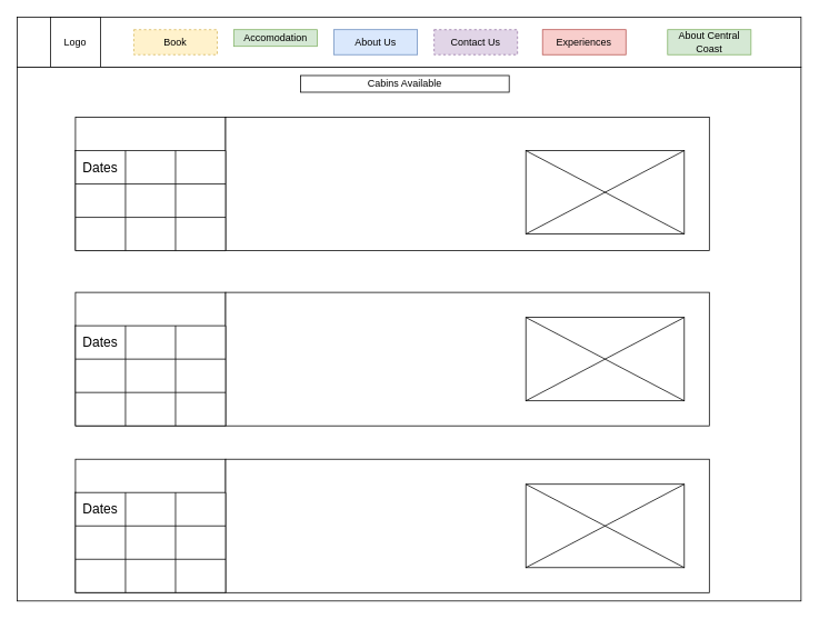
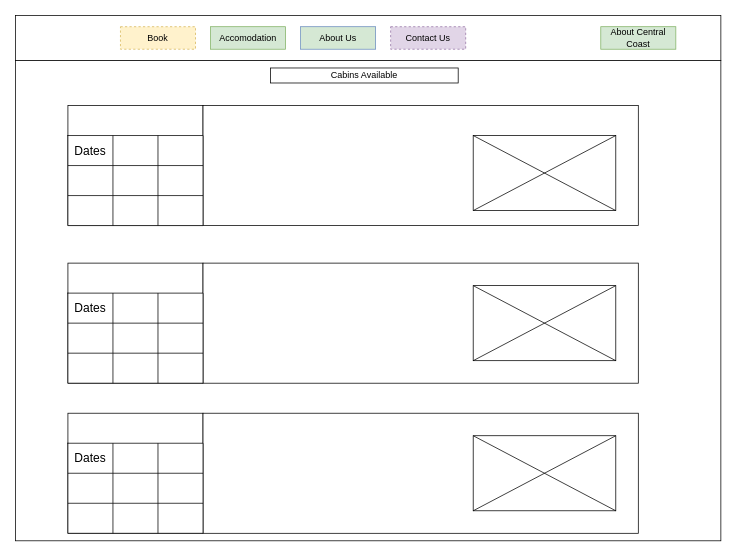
  <mxCell id="0" />
  <mxCell id="1" parent="0" />
  <mxCell id="2" value="" style="rounded=0;whiteSpace=wrap;html=1;" vertex="1" parent="1"><mxGeometry x="20" y="20" width="940" height="60" as="geometry" /></mxCell>
- <mxCell id="3" value="Logo" style="whiteSpace=wrap;html=1;aspect=fixed;" vertex="1" parent="1"><mxGeometry x="60" y="20" width="60" height="60" as="geometry" /></mxCell>
- <mxCell id="4" value="About Us" style="rounded=0;whiteSpace=wrap;html=1;fillColor=#dae8fc;strokeColor=#6c8ebf;" vertex="1" parent="1"><mxGeometry x="400" y="35" width="100" height="30" as="geometry" /></mxCell>
+ <mxCell id="4" value="About Us" style="rounded=0;whiteSpace=wrap;html=1;fillColor=#d5e8d4;strokeColor=#6c8ebf;" vertex="1" parent="1"><mxGeometry x="400" y="35" width="100" height="30" as="geometry" /></mxCell>
  <mxCell id="5" value="Book" style="rounded=0;whiteSpace=wrap;html=1;fillColor=#fff2cc;strokeColor=#d6b656;dashed=1;" vertex="1" parent="1"><mxGeometry x="160" y="35" width="100" height="30" as="geometry" /></mxCell>
- <mxCell id="6" value="Experiences" style="rounded=0;whiteSpace=wrap;html=1;fillColor=#f8cecc;strokeColor=#b85450;" vertex="1" parent="1"><mxGeometry x="650" y="35" width="100" height="30" as="geometry" /></mxCell>
  <mxCell id="7" value="About Central Coast" style="rounded=0;whiteSpace=wrap;html=1;fillColor=#d5e8d4;strokeColor=#82b366;" vertex="1" parent="1"><mxGeometry x="800" y="35" width="100" height="30" as="geometry" /></mxCell>
- <mxCell id="8" value="Accomodation" style="rounded=0;whiteSpace=wrap;html=1;fillColor=#d5e8d4;strokeColor=#82b366;" vertex="1" parent="1"><mxGeometry x="280" y="35" width="100" height="20" as="geometry" /></mxCell>
+ <mxCell id="8" value="Accomodation" style="rounded=0;whiteSpace=wrap;html=1;fillColor=#d5e8d4;strokeColor=#82b366;" vertex="1" parent="1"><mxGeometry x="280" y="35" width="100" height="30" as="geometry" /></mxCell>
  <mxCell id="9" value="Contact Us" style="rounded=0;whiteSpace=wrap;html=1;fillColor=#e1d5e7;strokeColor=#9673a6;dashed=1;" vertex="1" parent="1"><mxGeometry x="520" y="35" width="100" height="30" as="geometry" /></mxCell>
  <mxCell id="10" value="Scenic Image&lt;br&gt;&lt;br&gt;&lt;br&gt;&lt;br&gt;&lt;br&gt;&lt;br&gt;" style="rounded=0;whiteSpace=wrap;html=1;" vertex="1" parent="1"><mxGeometry x="20" y="80" width="940" height="640" as="geometry" /></mxCell>
  <mxCell id="11" value="Dates" style="rounded=0;whiteSpace=wrap;html=1;" vertex="1" parent="1"><mxGeometry x="90" y="140" width="180" height="160" as="geometry" /></mxCell>
  <mxCell id="12" value="" style="rounded=0;whiteSpace=wrap;html=1;" vertex="1" parent="1"><mxGeometry x="270" y="140" width="580" height="160" as="geometry" /></mxCell>
  <mxCell id="13" value="" style="rounded=0;whiteSpace=wrap;html=1;" vertex="1" parent="1"><mxGeometry x="90" y="350" width="180" height="160" as="geometry" /></mxCell>
  <mxCell id="14" value="" style="rounded=0;whiteSpace=wrap;html=1;" vertex="1" parent="1"><mxGeometry x="270" y="350" width="580" height="160" as="geometry" /></mxCell>
  <mxCell id="15" value="" style="rounded=0;whiteSpace=wrap;html=1;" vertex="1" parent="1"><mxGeometry x="90" y="550" width="180" height="160" as="geometry" /></mxCell>
  <mxCell id="16" value="" style="rounded=0;whiteSpace=wrap;html=1;" vertex="1" parent="1"><mxGeometry x="270" y="550" width="580" height="160" as="geometry" /></mxCell>
  <mxCell id="17" value="" style="shape=table;startSize=0;container=1;collapsible=0;childLayout=tableLayout;fontSize=16;" vertex="1" parent="1"><mxGeometry x="90" y="180" width="180" height="120" as="geometry" /></mxCell>
  <mxCell id="18" value="" style="shape=tableRow;horizontal=0;startSize=0;swimlaneHead=0;swimlaneBody=0;strokeColor=inherit;top=0;left=0;bottom=0;right=0;collapsible=0;dropTarget=0;fillColor=none;points=[[0,0.5],[1,0.5]];portConstraint=eastwest;fontSize=16;" vertex="1" parent="17"><mxGeometry width="180" height="40" as="geometry" /></mxCell>
  <mxCell id="19" value="Dates" style="shape=partialRectangle;html=1;whiteSpace=wrap;connectable=0;strokeColor=inherit;overflow=hidden;fillColor=none;top=0;left=0;bottom=0;right=0;pointerEvents=1;fontSize=16;" vertex="1" parent="18"><mxGeometry width="60" height="40" as="geometry"><mxRectangle width="60" height="40" as="alternateBounds" /></mxGeometry></mxCell>
  <mxCell id="20" value="" style="shape=partialRectangle;html=1;whiteSpace=wrap;connectable=0;strokeColor=inherit;overflow=hidden;fillColor=none;top=0;left=0;bottom=0;right=0;pointerEvents=1;fontSize=16;" vertex="1" parent="18"><mxGeometry x="60" width="60" height="40" as="geometry"><mxRectangle width="60" height="40" as="alternateBounds" /></mxGeometry></mxCell>
  <mxCell id="21" value="" style="shape=partialRectangle;html=1;whiteSpace=wrap;connectable=0;strokeColor=inherit;overflow=hidden;fillColor=none;top=0;left=0;bottom=0;right=0;pointerEvents=1;fontSize=16;" vertex="1" parent="18"><mxGeometry x="120" width="60" height="40" as="geometry"><mxRectangle width="60" height="40" as="alternateBounds" /></mxGeometry></mxCell>
  <mxCell id="22" value="" style="shape=tableRow;horizontal=0;startSize=0;swimlaneHead=0;swimlaneBody=0;strokeColor=inherit;top=0;left=0;bottom=0;right=0;collapsible=0;dropTarget=0;fillColor=none;points=[[0,0.5],[1,0.5]];portConstraint=eastwest;fontSize=16;" vertex="1" parent="17"><mxGeometry y="40" width="180" height="40" as="geometry" /></mxCell>
  <mxCell id="23" value="" style="shape=partialRectangle;html=1;whiteSpace=wrap;connectable=0;strokeColor=inherit;overflow=hidden;fillColor=none;top=0;left=0;bottom=0;right=0;pointerEvents=1;fontSize=16;" vertex="1" parent="22"><mxGeometry width="60" height="40" as="geometry"><mxRectangle width="60" height="40" as="alternateBounds" /></mxGeometry></mxCell>
  <mxCell id="24" value="" style="shape=partialRectangle;html=1;whiteSpace=wrap;connectable=0;strokeColor=inherit;overflow=hidden;fillColor=none;top=0;left=0;bottom=0;right=0;pointerEvents=1;fontSize=16;" vertex="1" parent="22"><mxGeometry x="60" width="60" height="40" as="geometry"><mxRectangle width="60" height="40" as="alternateBounds" /></mxGeometry></mxCell>
  <mxCell id="25" value="" style="shape=partialRectangle;html=1;whiteSpace=wrap;connectable=0;strokeColor=inherit;overflow=hidden;fillColor=none;top=0;left=0;bottom=0;right=0;pointerEvents=1;fontSize=16;" vertex="1" parent="22"><mxGeometry x="120" width="60" height="40" as="geometry"><mxRectangle width="60" height="40" as="alternateBounds" /></mxGeometry></mxCell>
  <mxCell id="26" value="" style="shape=tableRow;horizontal=0;startSize=0;swimlaneHead=0;swimlaneBody=0;strokeColor=inherit;top=0;left=0;bottom=0;right=0;collapsible=0;dropTarget=0;fillColor=none;points=[[0,0.5],[1,0.5]];portConstraint=eastwest;fontSize=16;" vertex="1" parent="17"><mxGeometry y="80" width="180" height="40" as="geometry" /></mxCell>
  <mxCell id="27" value="" style="shape=partialRectangle;html=1;whiteSpace=wrap;connectable=0;strokeColor=inherit;overflow=hidden;fillColor=none;top=0;left=0;bottom=0;right=0;pointerEvents=1;fontSize=16;" vertex="1" parent="26"><mxGeometry width="60" height="40" as="geometry"><mxRectangle width="60" height="40" as="alternateBounds" /></mxGeometry></mxCell>
  <mxCell id="28" value="" style="shape=partialRectangle;html=1;whiteSpace=wrap;connectable=0;strokeColor=inherit;overflow=hidden;fillColor=none;top=0;left=0;bottom=0;right=0;pointerEvents=1;fontSize=16;" vertex="1" parent="26"><mxGeometry x="60" width="60" height="40" as="geometry"><mxRectangle width="60" height="40" as="alternateBounds" /></mxGeometry></mxCell>
  <mxCell id="29" value="" style="shape=partialRectangle;html=1;whiteSpace=wrap;connectable=0;strokeColor=inherit;overflow=hidden;fillColor=none;top=0;left=0;bottom=0;right=0;pointerEvents=1;fontSize=16;" vertex="1" parent="26"><mxGeometry x="120" width="60" height="40" as="geometry"><mxRectangle width="60" height="40" as="alternateBounds" /></mxGeometry></mxCell>
  <mxCell id="30" value="" style="shape=table;startSize=0;container=1;collapsible=0;childLayout=tableLayout;fontSize=16;" vertex="1" parent="1"><mxGeometry x="90" y="390" width="180" height="120" as="geometry" /></mxCell>
  <mxCell id="31" value="" style="shape=tableRow;horizontal=0;startSize=0;swimlaneHead=0;swimlaneBody=0;strokeColor=inherit;top=0;left=0;bottom=0;right=0;collapsible=0;dropTarget=0;fillColor=none;points=[[0,0.5],[1,0.5]];portConstraint=eastwest;fontSize=16;" vertex="1" parent="30"><mxGeometry width="180" height="40" as="geometry" /></mxCell>
  <mxCell id="32" value="Dates" style="shape=partialRectangle;html=1;whiteSpace=wrap;connectable=0;strokeColor=inherit;overflow=hidden;fillColor=none;top=0;left=0;bottom=0;right=0;pointerEvents=1;fontSize=16;" vertex="1" parent="31"><mxGeometry width="60" height="40" as="geometry"><mxRectangle width="60" height="40" as="alternateBounds" /></mxGeometry></mxCell>
  <mxCell id="33" value="" style="shape=partialRectangle;html=1;whiteSpace=wrap;connectable=0;strokeColor=inherit;overflow=hidden;fillColor=none;top=0;left=0;bottom=0;right=0;pointerEvents=1;fontSize=16;" vertex="1" parent="31"><mxGeometry x="60" width="60" height="40" as="geometry"><mxRectangle width="60" height="40" as="alternateBounds" /></mxGeometry></mxCell>
  <mxCell id="34" value="" style="shape=partialRectangle;html=1;whiteSpace=wrap;connectable=0;strokeColor=inherit;overflow=hidden;fillColor=none;top=0;left=0;bottom=0;right=0;pointerEvents=1;fontSize=16;" vertex="1" parent="31"><mxGeometry x="120" width="60" height="40" as="geometry"><mxRectangle width="60" height="40" as="alternateBounds" /></mxGeometry></mxCell>
  <mxCell id="35" value="" style="shape=tableRow;horizontal=0;startSize=0;swimlaneHead=0;swimlaneBody=0;strokeColor=inherit;top=0;left=0;bottom=0;right=0;collapsible=0;dropTarget=0;fillColor=none;points=[[0,0.5],[1,0.5]];portConstraint=eastwest;fontSize=16;" vertex="1" parent="30"><mxGeometry y="40" width="180" height="40" as="geometry" /></mxCell>
  <mxCell id="36" value="" style="shape=partialRectangle;html=1;whiteSpace=wrap;connectable=0;strokeColor=inherit;overflow=hidden;fillColor=none;top=0;left=0;bottom=0;right=0;pointerEvents=1;fontSize=16;" vertex="1" parent="35"><mxGeometry width="60" height="40" as="geometry"><mxRectangle width="60" height="40" as="alternateBounds" /></mxGeometry></mxCell>
  <mxCell id="37" value="" style="shape=partialRectangle;html=1;whiteSpace=wrap;connectable=0;strokeColor=inherit;overflow=hidden;fillColor=none;top=0;left=0;bottom=0;right=0;pointerEvents=1;fontSize=16;" vertex="1" parent="35"><mxGeometry x="60" width="60" height="40" as="geometry"><mxRectangle width="60" height="40" as="alternateBounds" /></mxGeometry></mxCell>
  <mxCell id="38" value="" style="shape=partialRectangle;html=1;whiteSpace=wrap;connectable=0;strokeColor=inherit;overflow=hidden;fillColor=none;top=0;left=0;bottom=0;right=0;pointerEvents=1;fontSize=16;" vertex="1" parent="35"><mxGeometry x="120" width="60" height="40" as="geometry"><mxRectangle width="60" height="40" as="alternateBounds" /></mxGeometry></mxCell>
  <mxCell id="39" value="" style="shape=tableRow;horizontal=0;startSize=0;swimlaneHead=0;swimlaneBody=0;strokeColor=inherit;top=0;left=0;bottom=0;right=0;collapsible=0;dropTarget=0;fillColor=none;points=[[0,0.5],[1,0.5]];portConstraint=eastwest;fontSize=16;" vertex="1" parent="30"><mxGeometry y="80" width="180" height="40" as="geometry" /></mxCell>
  <mxCell id="40" value="" style="shape=partialRectangle;html=1;whiteSpace=wrap;connectable=0;strokeColor=inherit;overflow=hidden;fillColor=none;top=0;left=0;bottom=0;right=0;pointerEvents=1;fontSize=16;" vertex="1" parent="39"><mxGeometry width="60" height="40" as="geometry"><mxRectangle width="60" height="40" as="alternateBounds" /></mxGeometry></mxCell>
  <mxCell id="41" value="" style="shape=partialRectangle;html=1;whiteSpace=wrap;connectable=0;strokeColor=inherit;overflow=hidden;fillColor=none;top=0;left=0;bottom=0;right=0;pointerEvents=1;fontSize=16;" vertex="1" parent="39"><mxGeometry x="60" width="60" height="40" as="geometry"><mxRectangle width="60" height="40" as="alternateBounds" /></mxGeometry></mxCell>
  <mxCell id="42" value="" style="shape=partialRectangle;html=1;whiteSpace=wrap;connectable=0;strokeColor=inherit;overflow=hidden;fillColor=none;top=0;left=0;bottom=0;right=0;pointerEvents=1;fontSize=16;" vertex="1" parent="39"><mxGeometry x="120" width="60" height="40" as="geometry"><mxRectangle width="60" height="40" as="alternateBounds" /></mxGeometry></mxCell>
  <mxCell id="43" value="" style="shape=table;startSize=0;container=1;collapsible=0;childLayout=tableLayout;fontSize=16;" vertex="1" parent="1"><mxGeometry x="90" y="590" width="180" height="120" as="geometry" /></mxCell>
  <mxCell id="44" value="" style="shape=tableRow;horizontal=0;startSize=0;swimlaneHead=0;swimlaneBody=0;strokeColor=inherit;top=0;left=0;bottom=0;right=0;collapsible=0;dropTarget=0;fillColor=none;points=[[0,0.5],[1,0.5]];portConstraint=eastwest;fontSize=16;" vertex="1" parent="43"><mxGeometry width="180" height="40" as="geometry" /></mxCell>
  <mxCell id="45" value="Dates" style="shape=partialRectangle;html=1;whiteSpace=wrap;connectable=0;strokeColor=inherit;overflow=hidden;fillColor=none;top=0;left=0;bottom=0;right=0;pointerEvents=1;fontSize=16;" vertex="1" parent="44"><mxGeometry width="60" height="40" as="geometry"><mxRectangle width="60" height="40" as="alternateBounds" /></mxGeometry></mxCell>
  <mxCell id="46" value="" style="shape=partialRectangle;html=1;whiteSpace=wrap;connectable=0;strokeColor=inherit;overflow=hidden;fillColor=none;top=0;left=0;bottom=0;right=0;pointerEvents=1;fontSize=16;" vertex="1" parent="44"><mxGeometry x="60" width="60" height="40" as="geometry"><mxRectangle width="60" height="40" as="alternateBounds" /></mxGeometry></mxCell>
  <mxCell id="47" value="" style="shape=partialRectangle;html=1;whiteSpace=wrap;connectable=0;strokeColor=inherit;overflow=hidden;fillColor=none;top=0;left=0;bottom=0;right=0;pointerEvents=1;fontSize=16;" vertex="1" parent="44"><mxGeometry x="120" width="60" height="40" as="geometry"><mxRectangle width="60" height="40" as="alternateBounds" /></mxGeometry></mxCell>
  <mxCell id="48" value="" style="shape=tableRow;horizontal=0;startSize=0;swimlaneHead=0;swimlaneBody=0;strokeColor=inherit;top=0;left=0;bottom=0;right=0;collapsible=0;dropTarget=0;fillColor=none;points=[[0,0.5],[1,0.5]];portConstraint=eastwest;fontSize=16;" vertex="1" parent="43"><mxGeometry y="40" width="180" height="40" as="geometry" /></mxCell>
  <mxCell id="49" value="" style="shape=partialRectangle;html=1;whiteSpace=wrap;connectable=0;strokeColor=inherit;overflow=hidden;fillColor=none;top=0;left=0;bottom=0;right=0;pointerEvents=1;fontSize=16;" vertex="1" parent="48"><mxGeometry width="60" height="40" as="geometry"><mxRectangle width="60" height="40" as="alternateBounds" /></mxGeometry></mxCell>
  <mxCell id="50" value="" style="shape=partialRectangle;html=1;whiteSpace=wrap;connectable=0;strokeColor=inherit;overflow=hidden;fillColor=none;top=0;left=0;bottom=0;right=0;pointerEvents=1;fontSize=16;" vertex="1" parent="48"><mxGeometry x="60" width="60" height="40" as="geometry"><mxRectangle width="60" height="40" as="alternateBounds" /></mxGeometry></mxCell>
  <mxCell id="51" value="" style="shape=partialRectangle;html=1;whiteSpace=wrap;connectable=0;strokeColor=inherit;overflow=hidden;fillColor=none;top=0;left=0;bottom=0;right=0;pointerEvents=1;fontSize=16;" vertex="1" parent="48"><mxGeometry x="120" width="60" height="40" as="geometry"><mxRectangle width="60" height="40" as="alternateBounds" /></mxGeometry></mxCell>
  <mxCell id="52" value="" style="shape=tableRow;horizontal=0;startSize=0;swimlaneHead=0;swimlaneBody=0;strokeColor=inherit;top=0;left=0;bottom=0;right=0;collapsible=0;dropTarget=0;fillColor=none;points=[[0,0.5],[1,0.5]];portConstraint=eastwest;fontSize=16;" vertex="1" parent="43"><mxGeometry y="80" width="180" height="40" as="geometry" /></mxCell>
  <mxCell id="53" value="" style="shape=partialRectangle;html=1;whiteSpace=wrap;connectable=0;strokeColor=inherit;overflow=hidden;fillColor=none;top=0;left=0;bottom=0;right=0;pointerEvents=1;fontSize=16;" vertex="1" parent="52"><mxGeometry width="60" height="40" as="geometry"><mxRectangle width="60" height="40" as="alternateBounds" /></mxGeometry></mxCell>
  <mxCell id="54" value="" style="shape=partialRectangle;html=1;whiteSpace=wrap;connectable=0;strokeColor=inherit;overflow=hidden;fillColor=none;top=0;left=0;bottom=0;right=0;pointerEvents=1;fontSize=16;" vertex="1" parent="52"><mxGeometry x="60" width="60" height="40" as="geometry"><mxRectangle width="60" height="40" as="alternateBounds" /></mxGeometry></mxCell>
  <mxCell id="55" value="" style="shape=partialRectangle;html=1;whiteSpace=wrap;connectable=0;strokeColor=inherit;overflow=hidden;fillColor=none;top=0;left=0;bottom=0;right=0;pointerEvents=1;fontSize=16;" vertex="1" parent="52"><mxGeometry x="120" width="60" height="40" as="geometry"><mxRectangle width="60" height="40" as="alternateBounds" /></mxGeometry></mxCell>
  <mxCell id="56" value="Cabins Available" style="rounded=0;whiteSpace=wrap;html=1;" vertex="1" parent="1"><mxGeometry x="360" y="90" width="250" height="20" as="geometry" /></mxCell>
  <mxCell id="57" value="" style="rounded=0;whiteSpace=wrap;html=1;" vertex="1" parent="1"><mxGeometry x="630" y="180" width="190" height="100" as="geometry" /></mxCell>
  <mxCell id="58" value="" style="endArrow=none;html=1;rounded=0;exitX=0;exitY=1;exitDx=0;exitDy=0;entryX=1;entryY=0;entryDx=0;entryDy=0;" edge="1" parent="1" source="57" target="57"><mxGeometry width="50" height="50" relative="1" as="geometry"><mxPoint x="990" y="230" as="sourcePoint" /><mxPoint x="1040" y="180" as="targetPoint" /></mxGeometry></mxCell>
  <mxCell id="59" value="" style="endArrow=none;html=1;rounded=0;exitX=1;exitY=1;exitDx=0;exitDy=0;entryX=0;entryY=0;entryDx=0;entryDy=0;" edge="1" parent="1" source="57" target="57"><mxGeometry width="50" height="50" relative="1" as="geometry"><mxPoint x="640" y="290" as="sourcePoint" /><mxPoint x="830" y="190" as="targetPoint" /></mxGeometry></mxCell>
  <mxCell id="60" value="" style="rounded=0;whiteSpace=wrap;html=1;" vertex="1" parent="1"><mxGeometry x="630" y="580" width="190" height="100" as="geometry" /></mxCell>
  <mxCell id="61" value="" style="endArrow=none;html=1;rounded=0;exitX=0;exitY=1;exitDx=0;exitDy=0;entryX=1;entryY=0;entryDx=0;entryDy=0;" edge="1" parent="1" source="60" target="60"><mxGeometry width="50" height="50" relative="1" as="geometry"><mxPoint x="990" y="630" as="sourcePoint" /><mxPoint x="1040" y="580" as="targetPoint" /></mxGeometry></mxCell>
  <mxCell id="62" value="" style="endArrow=none;html=1;rounded=0;exitX=1;exitY=1;exitDx=0;exitDy=0;entryX=0;entryY=0;entryDx=0;entryDy=0;" edge="1" parent="1" source="60" target="60"><mxGeometry width="50" height="50" relative="1" as="geometry"><mxPoint x="640" y="690" as="sourcePoint" /><mxPoint x="830" y="590" as="targetPoint" /></mxGeometry></mxCell>
  <mxCell id="63" value="" style="rounded=0;whiteSpace=wrap;html=1;" vertex="1" parent="1"><mxGeometry x="630" y="380" width="190" height="100" as="geometry" /></mxCell>
  <mxCell id="64" value="" style="endArrow=none;html=1;rounded=0;exitX=0;exitY=1;exitDx=0;exitDy=0;entryX=1;entryY=0;entryDx=0;entryDy=0;" edge="1" parent="1" source="63" target="63"><mxGeometry width="50" height="50" relative="1" as="geometry"><mxPoint x="990" y="430" as="sourcePoint" /><mxPoint x="1040" y="380" as="targetPoint" /></mxGeometry></mxCell>
  <mxCell id="65" value="" style="endArrow=none;html=1;rounded=0;exitX=1;exitY=1;exitDx=0;exitDy=0;entryX=0;entryY=0;entryDx=0;entryDy=0;" edge="1" parent="1" source="63" target="63"><mxGeometry width="50" height="50" relative="1" as="geometry"><mxPoint x="640" y="490" as="sourcePoint" /><mxPoint x="830" y="390" as="targetPoint" /></mxGeometry></mxCell>
